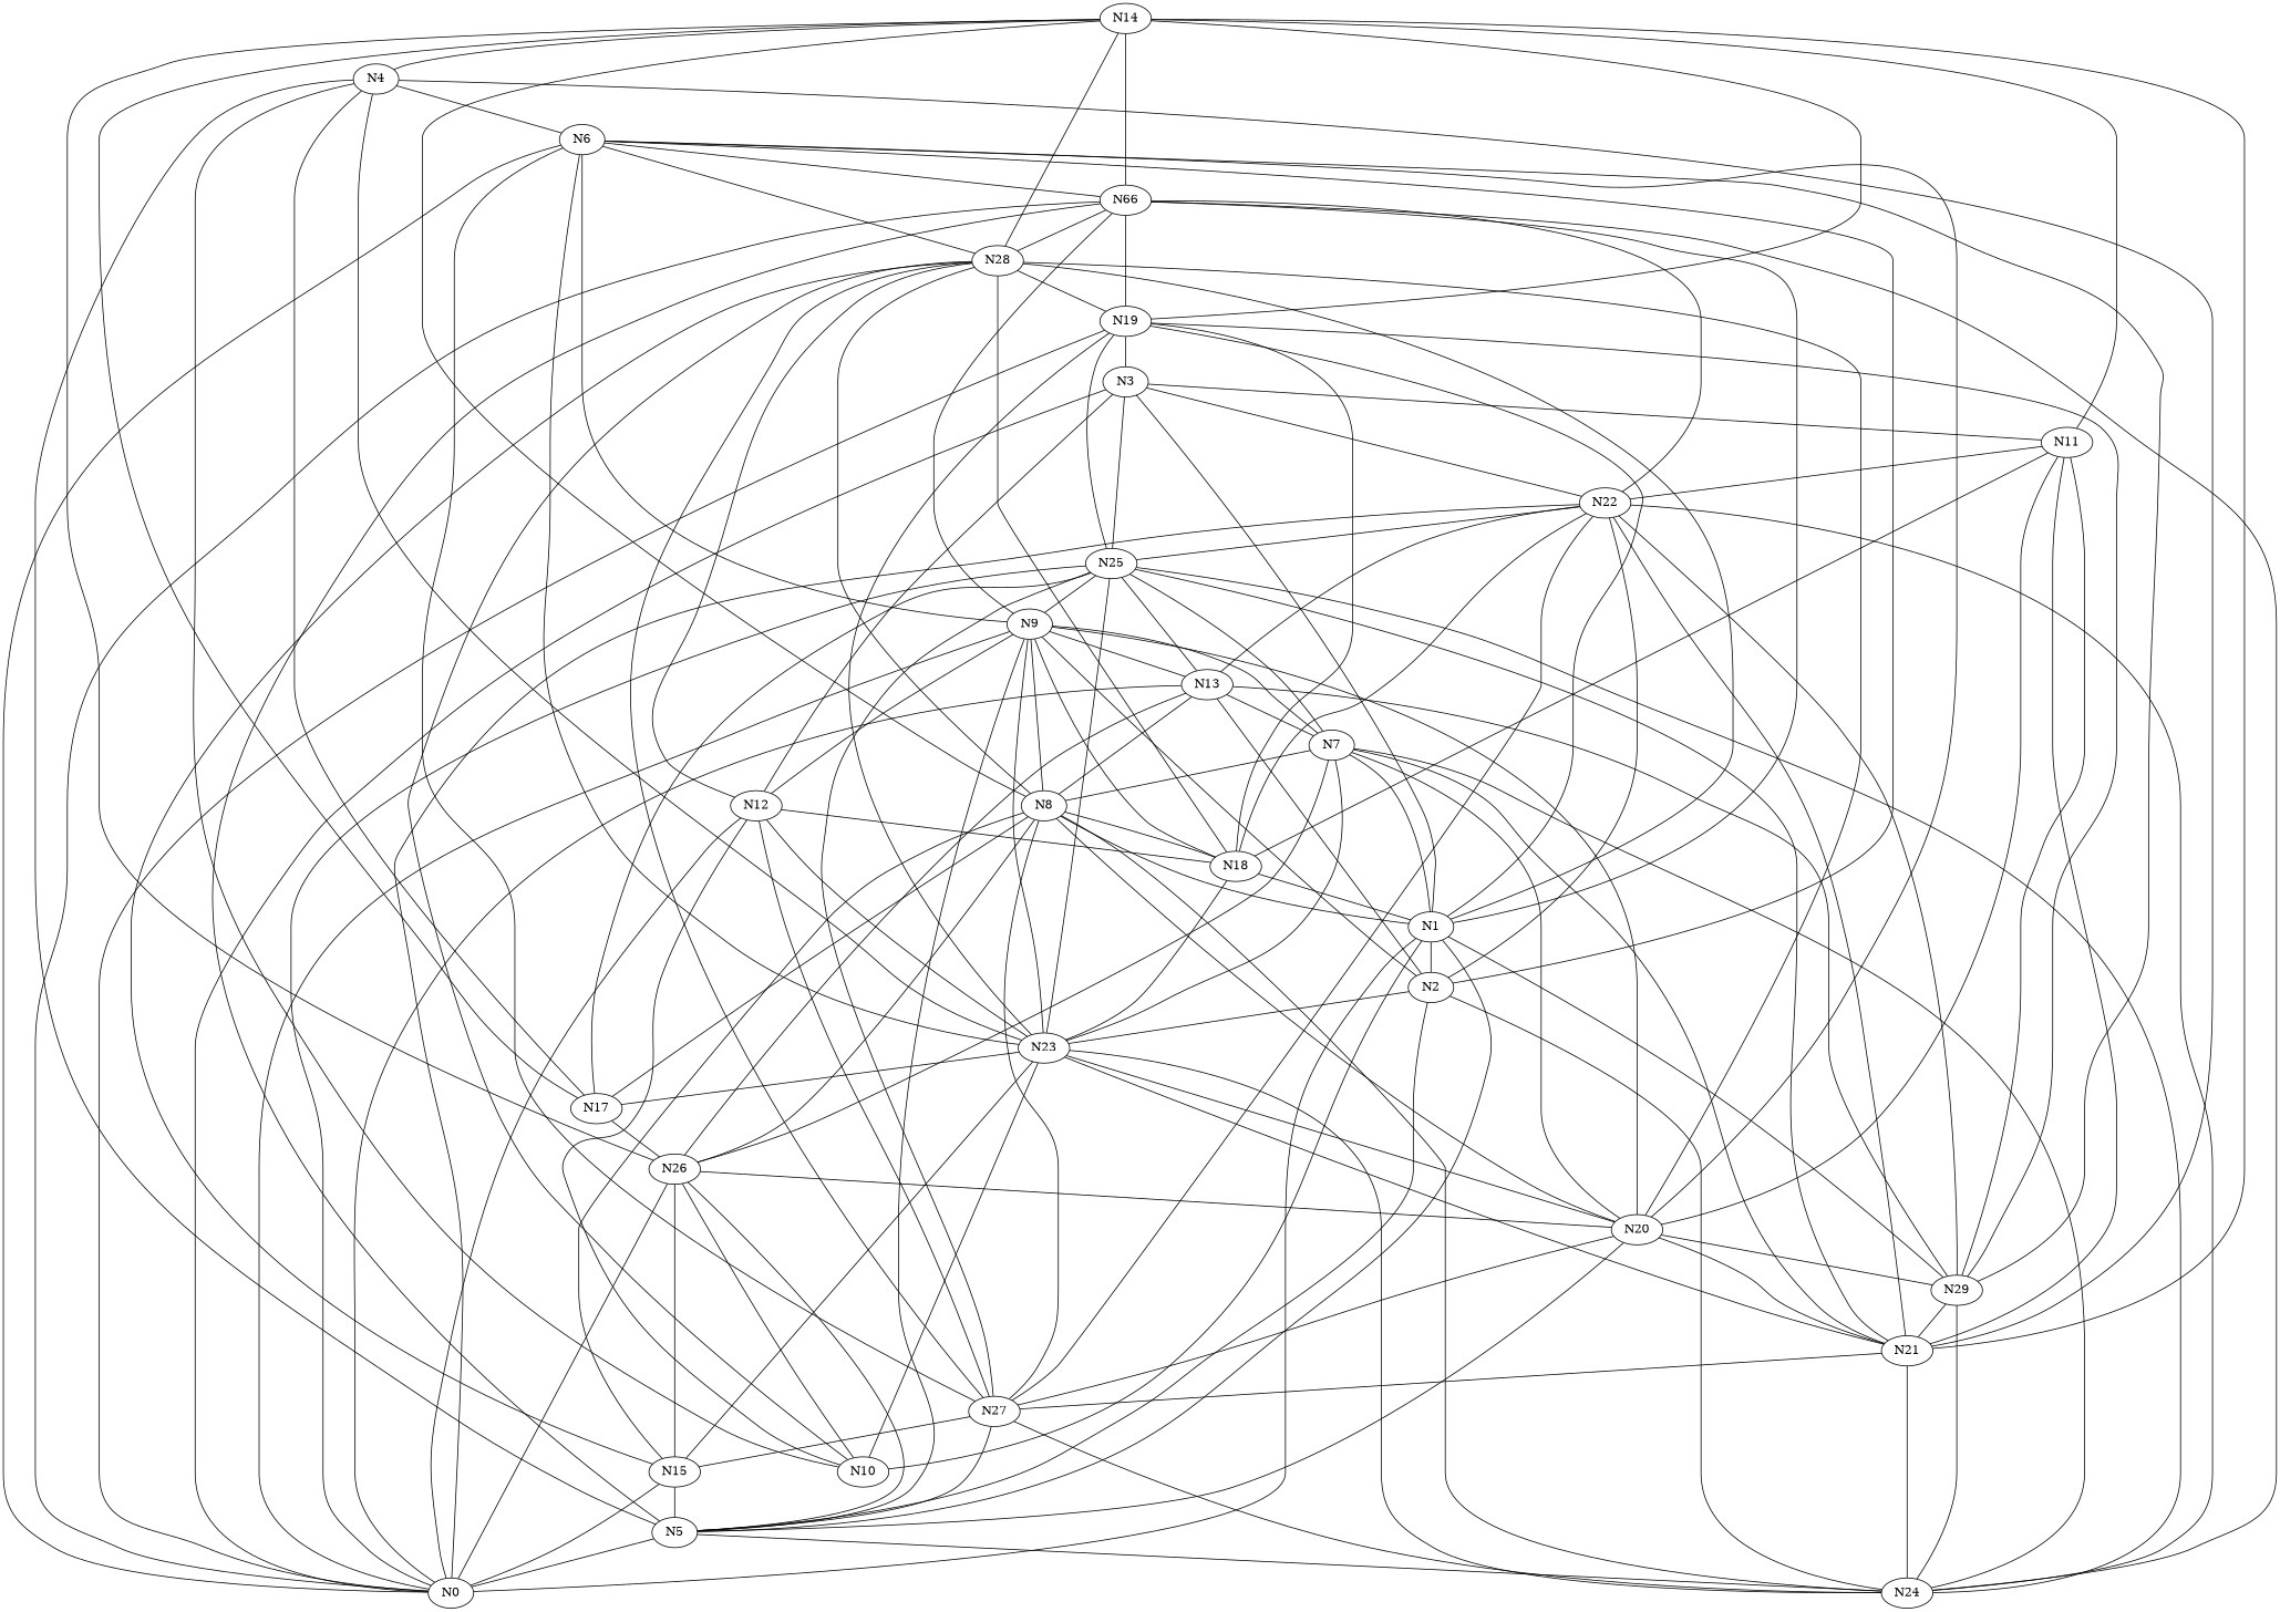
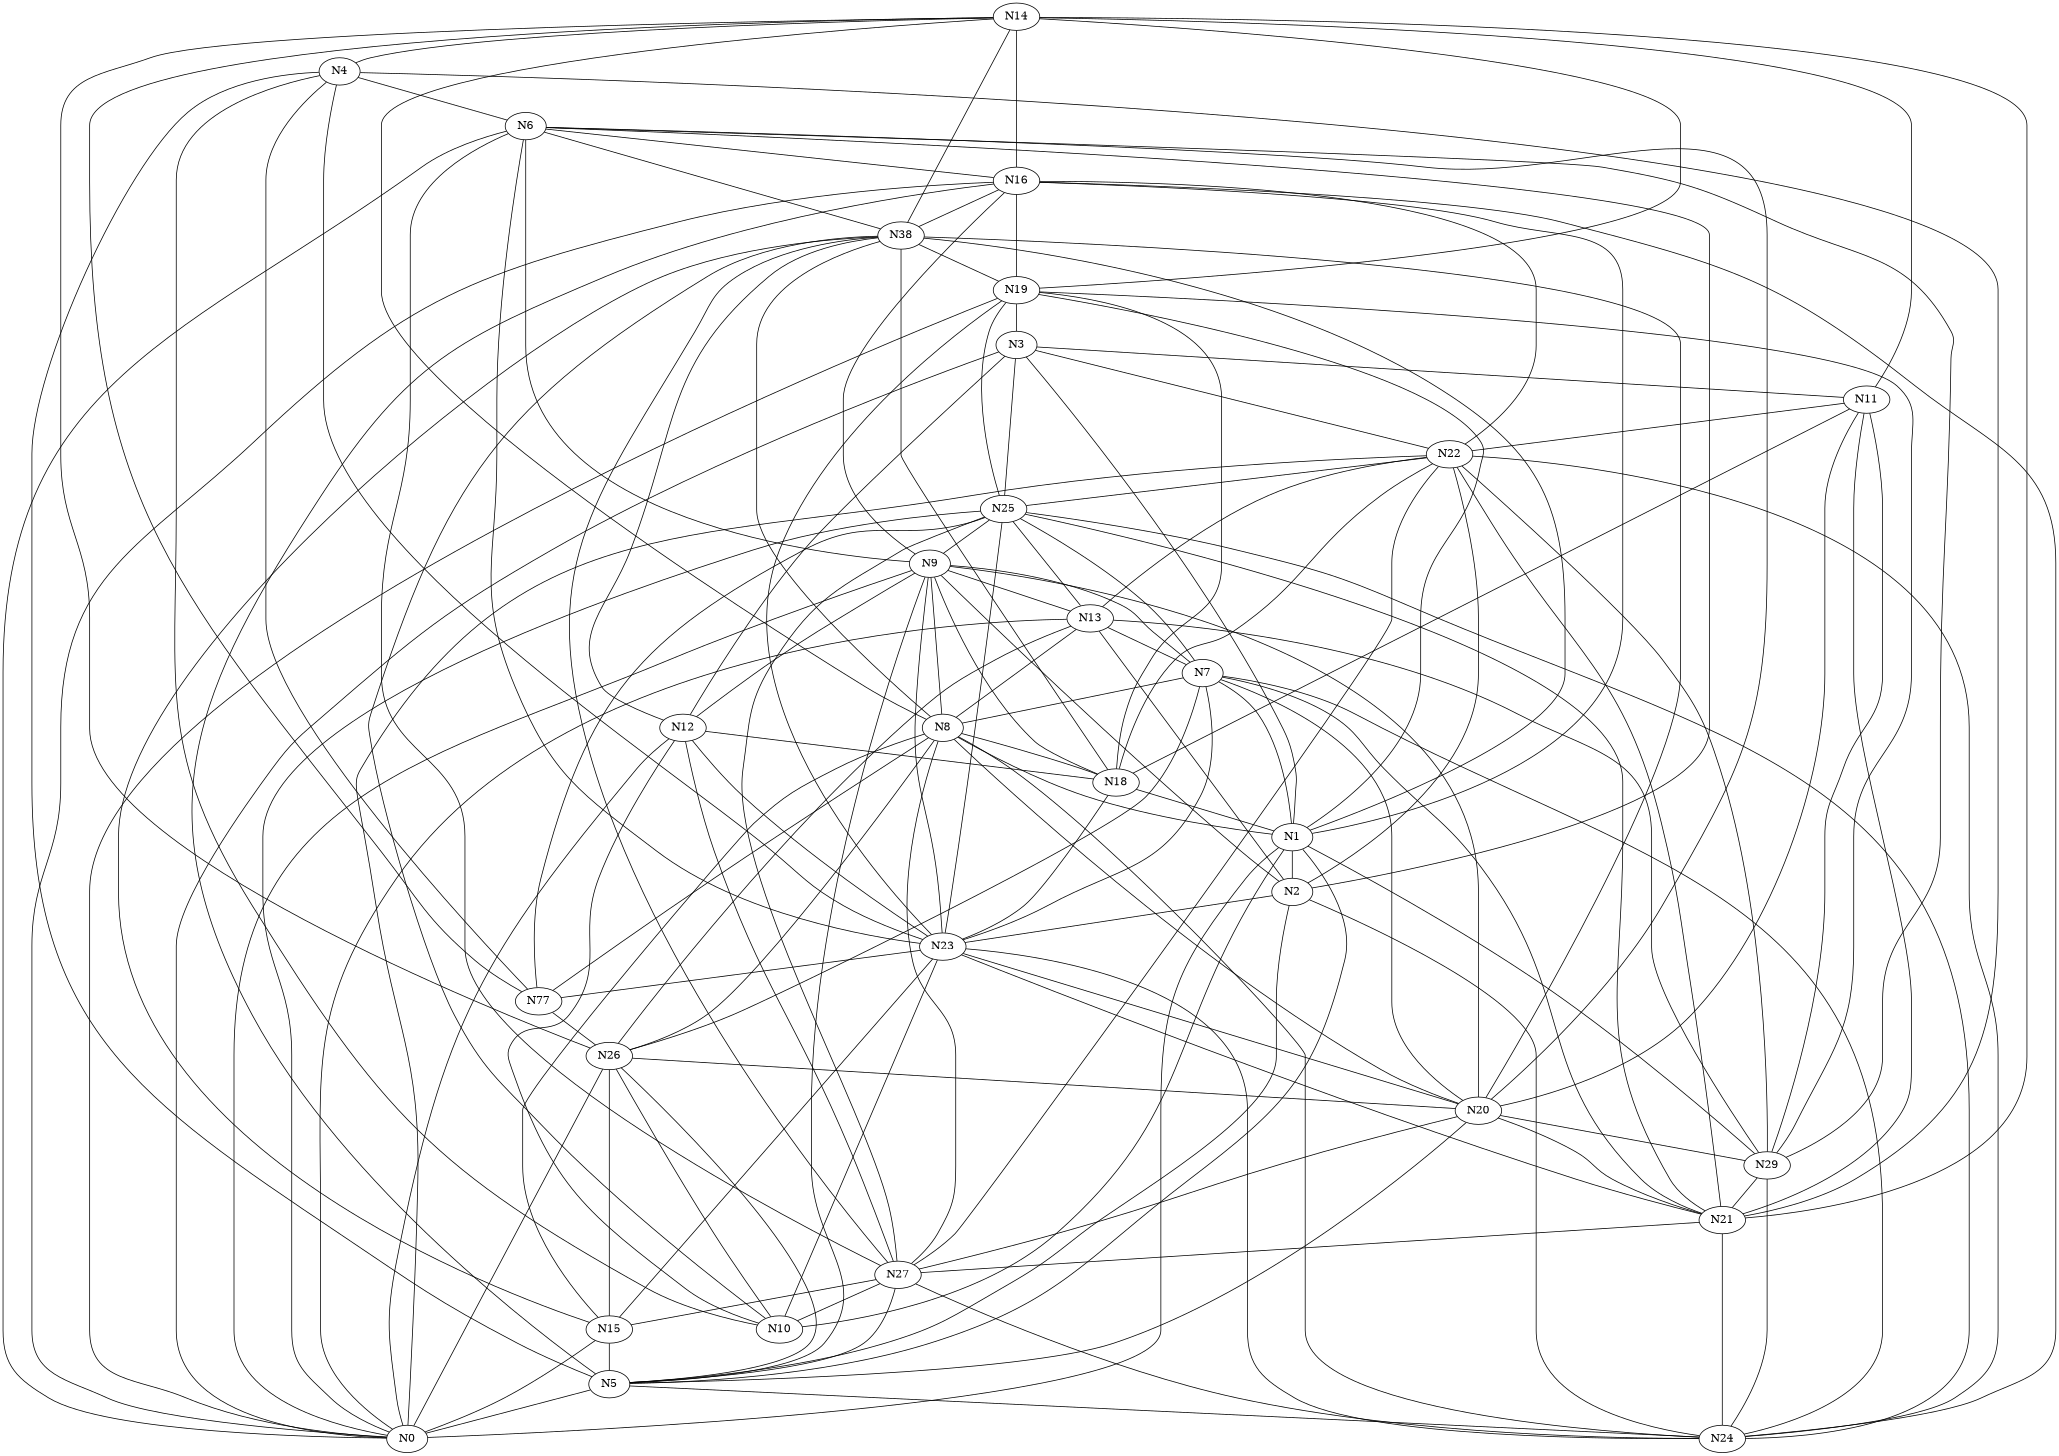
  graph {
    edge [weight=5]
    N14
    N4
-   N16 [label=N66]
-   N28
+   N16
+   N28 [label=N38]
    N11
    N19
-   N17
+   N17 [label=N77]
    N10
    N6
    N23
    N21
    N5
    N12
    N20
    N22
    N29
    N18
    N3
    N8
    N26
    N2
    N0
    N15
    N7
    N27
    N24
    N1
    N13
    N25
    N9
    N14 -- N4 [weight=44]
    N14 -- N16 [weight=32]
    N14 -- N28 [weight=27]
    N14 -- N11 [weight=44]
    N14 -- N19 [weight=20]
    N14 -- N17 [weight=13]
    N4 -- N10 [weight=21]
    N4 -- N6 [weight=49]
    N4 -- N23 [weight=21]
    N4 -- N21 [weight=29]
    N16 -- N28 [weight=40]
    N16 -- N5 [weight=45]
    N28 -- N19 [weight=25]
    N28 -- N10 [weight=18]
    N28 -- N6 [weight=36]
    N28 -- N12 [weight=7]
    N28 -- N20 [weight=34]
    N11 -- N22 [weight=19]
    N11 -- N29 [weight=45]
    N11 -- N18
    N19 -- N16 [weight=38]
    N19 -- N23 [weight=25]
    N19 -- N29 [weight=41]
    N19 -- N3 [weight=39]
    N17 -- N4 [weight=20]
    N17 -- N8 [weight=13]
    N17 -- N26 [weight=2]
    N6 -- N16 [weight=2]
    N6 -- N23
    N6 -- N2 [weight=8]
    N6 -- N0 [weight=17]
    N23 -- N17 [weight=17]
    N23 -- N10 [weight=45]
    N23 -- N20 [weight=37]
    N23 -- N15 [weight=20]
    N23 -- N7 [weight=1]
    N21 -- N14 [weight=47]
    N21 -- N11 [weight=19]
    N21 -- N23 [weight=11]
    N21 -- N7 [weight=31]
    N21 -- N27 [weight=7]
    N21 -- N24 [weight=7]
    N5 -- N4 [weight=23]
    N5 -- N0 [weight=40]
    N5 -- N27 [weight=12]
    N5 -- N24 [weight=12]
    N12 -- N10
    N12 -- N23 [weight=46]
    N12 -- N18 [weight=48]
    N12 -- N0 [weight=25]
    N12 -- N27 [weight=26]
    N20 -- N11 [weight=39]
    N20 -- N6 [weight=35]
    N20 -- N21 [weight=14]
    N20 -- N5 [weight=23]
    N20 -- N29 [weight=25]
    N20 -- N8 [weight=12]
    N20 -- N7 [weight=43]
    N22 -- N16 [weight=36]
    N22 -- N21 [weight=6]
    N22 -- N29 [weight=38]
    N22 -- N3 [weight=2]
    N22 -- N2 [weight=33]
    N22 -- N27 [weight=11]
    N22 -- N24 [weight=29]
    N22 -- N25 [weight=11]
    N29 -- N6 [weight=31]
    N29 -- N21 [weight=2]
    N29 -- N24 [weight=17]
    N29 -- N1 [weight=32]
    N18 -- N28 [weight=40]
    N18 -- N19 [weight=45]
    N18 -- N23 [weight=3]
    N18 -- N22 [weight=46]
    N18 -- N1 [weight=37]
    N18 -- N9 [weight=36]
    N3 -- N11 [weight=3]
    N3 -- N12 [weight=47]
    N3 -- N0 [weight=7]
    N3 -- N1 [weight=3]
    N3 -- N25 [weight=11]
    N8 -- N14 [weight=46]
    N8 -- N28 [weight=19]
    N8 -- N18 [weight=40]
    N8 -- N26 [weight=23]
    N8 -- N15
    N8 -- N1 [weight=3]
    N8 -- N13 [weight=37]
    N26 -- N14
    N26 -- N10
    N26 -- N5 [weight=3]
    N26 -- N20 [weight=6]
    N26 -- N13 [weight=39]
    N2 -- N23 [weight=2]
    N2 -- N5 [weight=33]
    N2 -- N13 [weight=6]
    N0 -- N16 [weight=2]
    N0 -- N19 [weight=15]
    N0 -- N22 [weight=18]
    N0 -- N26 [weight=45]
    N0 -- N1 [weight=48]
    N0 -- N13 [weight=17]
    N0 -- N25 [weight=30]
    N0 -- N9 [weight=44]
    N15 -- N28 [weight=4]
    N15 -- N5 [weight=44]
    N15 -- N26 [weight=49]
    N15 -- N0 [weight=9]
    N7 -- N8 [weight=39]
    N7 -- N26 [weight=18]
    N7 -- N1 [weight=32]
    N7 -- N25 [weight=18]
    N27 -- N28 [weight=16]
+   N27 -- N10 [weight=33]
    N27 -- N6 [weight=37]
    N27 -- N20 [weight=9]
    N27 -- N8 [weight=12]
    N27 -- N15 [weight=10]
    N27 -- N24 [weight=39]
    N24 -- N16 [weight=14]
    N24 -- N23 [weight=11]
    N24 -- N8 [weight=16]
    N24 -- N2 [weight=27]
    N24 -- N7 [weight=7]
    N1 -- N16 [weight=21]
    N1 -- N28 [weight=33]
    N1 -- N19 [weight=1]
    N1 -- N10 [weight=9]
    N1 -- N5
    N1 -- N2 [weight=32]
    N13 -- N22 [weight=33]
    N13 -- N29 [weight=35]
    N13 -- N7 [weight=48]
    N25 -- N19 [weight=33]
    N25 -- N17 [weight=34]
    N25 -- N23 [weight=3]
    N25 -- N21 [weight=20]
    N25 -- N27 [weight=3]
    N25 -- N24 [weight=34]
    N25 -- N13 [weight=8]
    N25 -- N9 [weight=11]
    N9 -- N16 [weight=18]
    N9 -- N6 [weight=24]
    N9 -- N23 [weight=43]
    N9 -- N5 [weight=25]
    N9 -- N12 [weight=20]
    N9 -- N20 [weight=26]
    N9 -- N8 [weight=47]
    N9 -- N2 [weight=37]
    N9 -- N7 [weight=46]
    N9 -- N13 [weight=14]
  }
